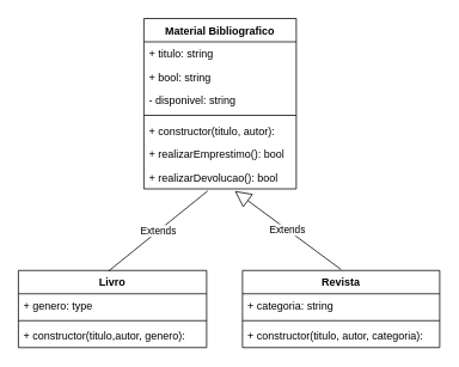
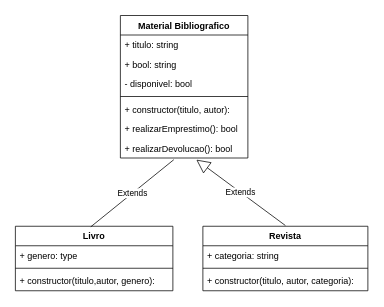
  <mxCell id="0" />
  <mxCell id="1" parent="0" />
  <mxCell id="2" value="Material Bibliografico" style="swimlane;fontStyle=1;align=center;verticalAlign=top;childLayout=stackLayout;horizontal=1;startSize=26;horizontalStack=0;resizeParent=1;resizeParentMax=0;resizeLast=0;collapsible=1;marginBottom=0;whiteSpace=wrap;html=1;" vertex="1" parent="1"><mxGeometry x="160" y="20" width="170" height="190" as="geometry" /></mxCell>
  <mxCell id="3" value="+ titulo: string" style="text;strokeColor=none;fillColor=none;align=left;verticalAlign=top;spacingLeft=4;spacingRight=4;overflow=hidden;rotatable=0;points=[[0,0.5],[1,0.5]];portConstraint=eastwest;whiteSpace=wrap;html=1;" vertex="1" parent="2"><mxGeometry y="26" width="170" height="26" as="geometry" /></mxCell>
  <mxCell id="4" value="+ bool: string" style="text;strokeColor=none;fillColor=none;align=left;verticalAlign=top;spacingLeft=4;spacingRight=4;overflow=hidden;rotatable=0;points=[[0,0.5],[1,0.5]];portConstraint=eastwest;whiteSpace=wrap;html=1;" vertex="1" parent="2"><mxGeometry y="52" width="170" height="26" as="geometry" /></mxCell>
- <mxCell id="5" value="- disponivel: string" style="text;strokeColor=none;fillColor=none;align=left;verticalAlign=top;spacingLeft=4;spacingRight=4;overflow=hidden;rotatable=0;points=[[0,0.5],[1,0.5]];portConstraint=eastwest;whiteSpace=wrap;html=1;" vertex="1" parent="2"><mxGeometry y="78" width="170" height="26" as="geometry" /></mxCell>
+ <mxCell id="5" value="- disponivel: bool" style="text;strokeColor=none;fillColor=none;align=left;verticalAlign=top;spacingLeft=4;spacingRight=4;overflow=hidden;rotatable=0;points=[[0,0.5],[1,0.5]];portConstraint=eastwest;whiteSpace=wrap;html=1;" vertex="1" parent="2"><mxGeometry y="78" width="170" height="26" as="geometry" /></mxCell>
  <mxCell id="6" value="" style="line;strokeWidth=1;fillColor=none;align=left;verticalAlign=middle;spacingTop=-1;spacingLeft=3;spacingRight=3;rotatable=0;labelPosition=right;points=[];portConstraint=eastwest;strokeColor=inherit;" vertex="1" parent="2"><mxGeometry y="104" width="170" height="8" as="geometry" /></mxCell>
  <mxCell id="7" value="+ constructor(titulo, autor):" style="text;strokeColor=none;fillColor=none;align=left;verticalAlign=top;spacingLeft=4;spacingRight=4;overflow=hidden;rotatable=0;points=[[0,0.5],[1,0.5]];portConstraint=eastwest;whiteSpace=wrap;html=1;" vertex="1" parent="2"><mxGeometry y="112" width="170" height="26" as="geometry" /></mxCell>
  <mxCell id="8" value="+ realizarEmprestimo(): bool" style="text;strokeColor=none;fillColor=none;align=left;verticalAlign=top;spacingLeft=4;spacingRight=4;overflow=hidden;rotatable=0;points=[[0,0.5],[1,0.5]];portConstraint=eastwest;whiteSpace=wrap;html=1;" vertex="1" parent="2"><mxGeometry y="138" width="170" height="26" as="geometry" /></mxCell>
  <mxCell id="9" value="+ realizarDevolucao(): bool" style="text;strokeColor=none;fillColor=none;align=left;verticalAlign=top;spacingLeft=4;spacingRight=4;overflow=hidden;rotatable=0;points=[[0,0.5],[1,0.5]];portConstraint=eastwest;whiteSpace=wrap;html=1;" vertex="1" parent="2"><mxGeometry y="164" width="170" height="26" as="geometry" /></mxCell>
  <mxCell id="10" value="Livro" style="swimlane;fontStyle=1;align=center;verticalAlign=top;childLayout=stackLayout;horizontal=1;startSize=26;horizontalStack=0;resizeParent=1;resizeParentMax=0;resizeLast=0;collapsible=1;marginBottom=0;whiteSpace=wrap;html=1;" vertex="1" parent="1"><mxGeometry x="20" y="301" width="210" height="86" as="geometry" /></mxCell>
  <mxCell id="11" value="+ genero: type" style="text;strokeColor=none;fillColor=none;align=left;verticalAlign=top;spacingLeft=4;spacingRight=4;overflow=hidden;rotatable=0;points=[[0,0.5],[1,0.5]];portConstraint=eastwest;whiteSpace=wrap;html=1;" vertex="1" parent="10"><mxGeometry y="26" width="210" height="26" as="geometry" /></mxCell>
  <mxCell id="12" value="" style="line;strokeWidth=1;fillColor=none;align=left;verticalAlign=middle;spacingTop=-1;spacingLeft=3;spacingRight=3;rotatable=0;labelPosition=right;points=[];portConstraint=eastwest;strokeColor=inherit;" vertex="1" parent="10"><mxGeometry y="52" width="210" height="8" as="geometry" /></mxCell>
  <mxCell id="13" value="+ constructor(titulo,autor, genero):&amp;nbsp;" style="text;strokeColor=none;fillColor=none;align=left;verticalAlign=top;spacingLeft=4;spacingRight=4;overflow=hidden;rotatable=0;points=[[0,0.5],[1,0.5]];portConstraint=eastwest;whiteSpace=wrap;html=1;" vertex="1" parent="10"><mxGeometry y="60" width="210" height="26" as="geometry" /></mxCell>
  <mxCell id="14" value="Extends" style="endArrow=none;endSize=16;endFill=0;html=1;rounded=0;entryX=0.419;entryY=1.087;entryDx=0;entryDy=0;entryPerimeter=0;exitX=0.479;exitY=0.008;exitDx=0;exitDy=0;exitPerimeter=0;" edge="1" parent="1" source="10" target="9"><mxGeometry width="160" relative="1" as="geometry"><mxPoint x="130" y="298" as="sourcePoint" /><mxPoint x="213.36" y="210" as="targetPoint" /><mxPoint as="offset" /></mxGeometry></mxCell>
  <mxCell id="15" value="Revista" style="swimlane;fontStyle=1;align=center;verticalAlign=top;childLayout=stackLayout;horizontal=1;startSize=26;horizontalStack=0;resizeParent=1;resizeParentMax=0;resizeLast=0;collapsible=1;marginBottom=0;whiteSpace=wrap;html=1;" vertex="1" parent="1"><mxGeometry x="270" y="301" width="220" height="86" as="geometry" /></mxCell>
  <mxCell id="16" value="+ categoria: string" style="text;strokeColor=none;fillColor=none;align=left;verticalAlign=top;spacingLeft=4;spacingRight=4;overflow=hidden;rotatable=0;points=[[0,0.5],[1,0.5]];portConstraint=eastwest;whiteSpace=wrap;html=1;" vertex="1" parent="15"><mxGeometry y="26" width="220" height="26" as="geometry" /></mxCell>
  <mxCell id="17" value="" style="line;strokeWidth=1;fillColor=none;align=left;verticalAlign=middle;spacingTop=-1;spacingLeft=3;spacingRight=3;rotatable=0;labelPosition=right;points=[];portConstraint=eastwest;strokeColor=inherit;" vertex="1" parent="15"><mxGeometry y="52" width="220" height="8" as="geometry" /></mxCell>
  <mxCell id="18" value="+ constructor(titulo, autor, categoria):" style="text;strokeColor=none;fillColor=none;align=left;verticalAlign=top;spacingLeft=4;spacingRight=4;overflow=hidden;rotatable=0;points=[[0,0.5],[1,0.5]];portConstraint=eastwest;whiteSpace=wrap;html=1;" vertex="1" parent="15"><mxGeometry y="60" width="220" height="26" as="geometry" /></mxCell>
  <mxCell id="19" value="Extends" style="endArrow=block;endSize=16;endFill=0;html=1;rounded=0;entryX=0.596;entryY=1.087;entryDx=0;entryDy=0;entryPerimeter=0;" edge="1" parent="1" target="9"><mxGeometry width="160" relative="1" as="geometry"><mxPoint x="380" y="300" as="sourcePoint" /><mxPoint x="280" y="220" as="targetPoint" /><mxPoint as="offset" /></mxGeometry></mxCell>
